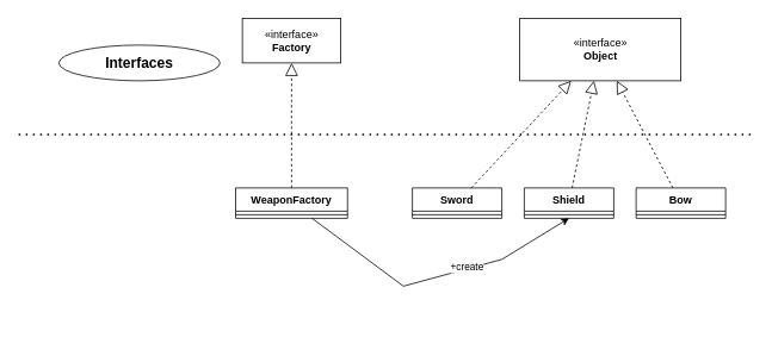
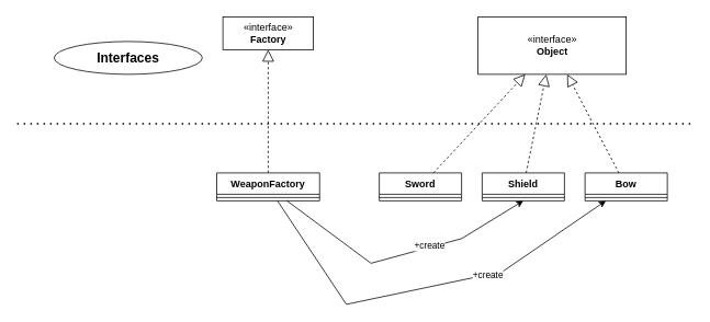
  <mxCell id="0" />
  <mxCell id="1" parent="0" />
- <mxCell id="2" value="«interface»&lt;br&gt;&lt;b&gt;Factory&lt;/b&gt;" style="html=1;" vertex="1" parent="1"><mxGeometry x="270" y="20" width="110" height="50" as="geometry" /></mxCell>
+ <mxCell id="2" value="«interface»&lt;br&gt;&lt;b&gt;Factory&lt;/b&gt;" style="html=1;" vertex="1" parent="1"><mxGeometry x="270" y="20" width="110" height="40" as="geometry" /></mxCell>
  <mxCell id="3" value="«interface»&lt;br&gt;&lt;b&gt;Object&lt;/b&gt;" style="html=1;" vertex="1" parent="1"><mxGeometry x="580" y="20" width="180" height="70" as="geometry" /></mxCell>
  <mxCell id="4" value="WeaponFactory" style="swimlane;fontStyle=1;align=center;verticalAlign=top;childLayout=stackLayout;horizontal=1;startSize=26;horizontalStack=0;resizeParent=1;resizeParentMax=0;resizeLast=0;collapsible=1;marginBottom=0;" vertex="1" parent="1"><mxGeometry x="262.5" y="210" width="125" height="34" as="geometry" /></mxCell>
  <mxCell id="5" value="" style="line;strokeWidth=1;fillColor=none;align=left;verticalAlign=middle;spacingTop=-1;spacingLeft=3;spacingRight=3;rotatable=0;labelPosition=right;points=[];portConstraint=eastwest;" vertex="1" parent="4"><mxGeometry y="26" width="125" height="8" as="geometry" /></mxCell>
  <mxCell id="6" value="Sword" style="swimlane;fontStyle=1;align=center;verticalAlign=top;childLayout=stackLayout;horizontal=1;startSize=26;horizontalStack=0;resizeParent=1;resizeParentMax=0;resizeLast=0;collapsible=1;marginBottom=0;" vertex="1" parent="1"><mxGeometry x="460" y="210" width="100" height="34" as="geometry" /></mxCell>
  <mxCell id="7" value="" style="line;strokeWidth=1;fillColor=none;align=left;verticalAlign=middle;spacingTop=-1;spacingLeft=3;spacingRight=3;rotatable=0;labelPosition=right;points=[];portConstraint=eastwest;" vertex="1" parent="6"><mxGeometry y="26" width="100" height="8" as="geometry" /></mxCell>
  <mxCell id="8" value="Shield" style="swimlane;fontStyle=1;align=center;verticalAlign=top;childLayout=stackLayout;horizontal=1;startSize=26;horizontalStack=0;resizeParent=1;resizeParentMax=0;resizeLast=0;collapsible=1;marginBottom=0;" vertex="1" parent="1"><mxGeometry x="585" y="210" width="100" height="34" as="geometry" /></mxCell>
  <mxCell id="9" value="" style="line;strokeWidth=1;fillColor=none;align=left;verticalAlign=middle;spacingTop=-1;spacingLeft=3;spacingRight=3;rotatable=0;labelPosition=right;points=[];portConstraint=eastwest;" vertex="1" parent="8"><mxGeometry y="26" width="100" height="8" as="geometry" /></mxCell>
  <mxCell id="10" value="Bow" style="swimlane;fontStyle=1;align=center;verticalAlign=top;childLayout=stackLayout;horizontal=1;startSize=26;horizontalStack=0;resizeParent=1;resizeParentMax=0;resizeLast=0;collapsible=1;marginBottom=0;" vertex="1" parent="1"><mxGeometry x="710" y="210" width="100" height="34" as="geometry" /></mxCell>
  <mxCell id="11" value="" style="line;strokeWidth=1;fillColor=none;align=left;verticalAlign=middle;spacingTop=-1;spacingLeft=3;spacingRight=3;rotatable=0;labelPosition=right;points=[];portConstraint=eastwest;" vertex="1" parent="10"><mxGeometry y="26" width="100" height="8" as="geometry" /></mxCell>
  <mxCell id="12" value="" style="endArrow=block;dashed=1;endFill=0;endSize=12;html=1;rounded=0;" edge="1" parent="1" source="4" target="2"><mxGeometry width="160" relative="1" as="geometry"><mxPoint x="390" y="500" as="sourcePoint" /><mxPoint x="550" y="500" as="targetPoint" /></mxGeometry></mxCell>
  <mxCell id="13" value="" style="endArrow=block;dashed=1;endFill=0;endSize=12;html=1;rounded=0;" edge="1" parent="1" source="8" target="3"><mxGeometry width="160" relative="1" as="geometry"><mxPoint x="335" y="220" as="sourcePoint" /><mxPoint x="335" y="80" as="targetPoint" /></mxGeometry></mxCell>
  <mxCell id="14" value="" style="endArrow=block;dashed=1;endFill=0;endSize=12;html=1;rounded=0;" edge="1" parent="1" source="10" target="3"><mxGeometry width="160" relative="1" as="geometry"><mxPoint x="645" y="220" as="sourcePoint" /><mxPoint x="645" y="80" as="targetPoint" /></mxGeometry></mxCell>
  <mxCell id="15" value="" style="endArrow=block;dashed=1;endFill=0;endSize=12;html=1;rounded=0;" edge="1" parent="1" source="6" target="3"><mxGeometry width="160" relative="1" as="geometry"><mxPoint x="758.324" y="220" as="sourcePoint" /><mxPoint x="662.17" y="80" as="targetPoint" /></mxGeometry></mxCell>
  <mxCell id="16" value="" style="endArrow=classic;html=1;rounded=0;entryX=0.5;entryY=1;entryDx=0;entryDy=0;" edge="1" parent="1" source="4" target="8"><mxGeometry width="50" height="50" relative="1" as="geometry"><mxPoint x="368.679" y="254" as="sourcePoint" /><mxPoint x="494.34" y="254" as="targetPoint" /><Array as="points"><mxPoint x="450" y="320" /><mxPoint x="560" y="290" /></Array></mxGeometry></mxCell>
  <mxCell id="17" value="+create" style="edgeLabel;html=1;align=center;verticalAlign=middle;resizable=0;points=[];" vertex="1" connectable="0" parent="16"><mxGeometry x="0.223" y="2" relative="1" as="geometry"><mxPoint as="offset" /></mxGeometry></mxCell>
+ <mxCell id="18" value="" style="endArrow=classic;html=1;rounded=0;" edge="1" parent="1" source="4" target="10"><mxGeometry width="50" height="50" relative="1" as="geometry"><mxPoint x="357.849" y="254" as="sourcePoint" /><mxPoint x="645" y="254" as="targetPoint" /><Array as="points"><mxPoint x="420" y="370" /><mxPoint x="610" y="330" /></Array></mxGeometry></mxCell>
+ <mxCell id="19" value="+create" style="edgeLabel;html=1;align=center;verticalAlign=middle;resizable=0;points=[];" vertex="1" connectable="0" parent="18"><mxGeometry x="0.315" relative="1" as="geometry"><mxPoint as="offset" /></mxGeometry></mxCell>
  <mxCell id="20" value="" style="endArrow=none;dashed=1;html=1;dashPattern=1 3;strokeWidth=2;rounded=0;" edge="1" parent="1"><mxGeometry width="50" height="50" relative="1" as="geometry"><mxPoint x="20" y="150" as="sourcePoint" /><mxPoint x="840" y="150" as="targetPoint" /></mxGeometry></mxCell>
  <mxCell id="21" value="&lt;b&gt;&lt;font style=&quot;font-size: 16px;&quot;&gt;Interfaces&lt;/font&gt;&lt;/b&gt;" style="ellipse;whiteSpace=wrap;html=1;" vertex="1" parent="1"><mxGeometry x="65" y="50" width="180" height="40" as="geometry" /></mxCell>
